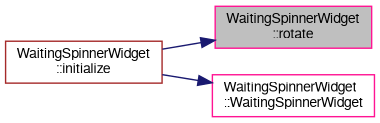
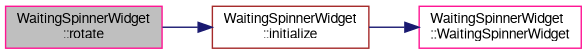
  digraph {
    rankdir=RL
    node [color=deeppink fillcolor=white fontname=FreeSans fontsize=10 shape=record style=filled]
    edge [color=midnightblue dir=back fontname=FreeSans fontsize=10 labelfontname=FreeSans labelfontsize=10 style=solid]
    n1 [fillcolor=grey75 fontcolor=black height=0.2 label="WaitingSpinnerWidget\l::rotate" width=0.4]
    n2 [color=brown height=0.2 label="WaitingSpinnerWidget\l::initialize" width=0.4]
    n3 [height=0.2 label="WaitingSpinnerWidget\l::WaitingSpinnerWidget" width=0.4]
-   n1 -> n2
+   n2 -> n1
    n3 -> n2
  }
